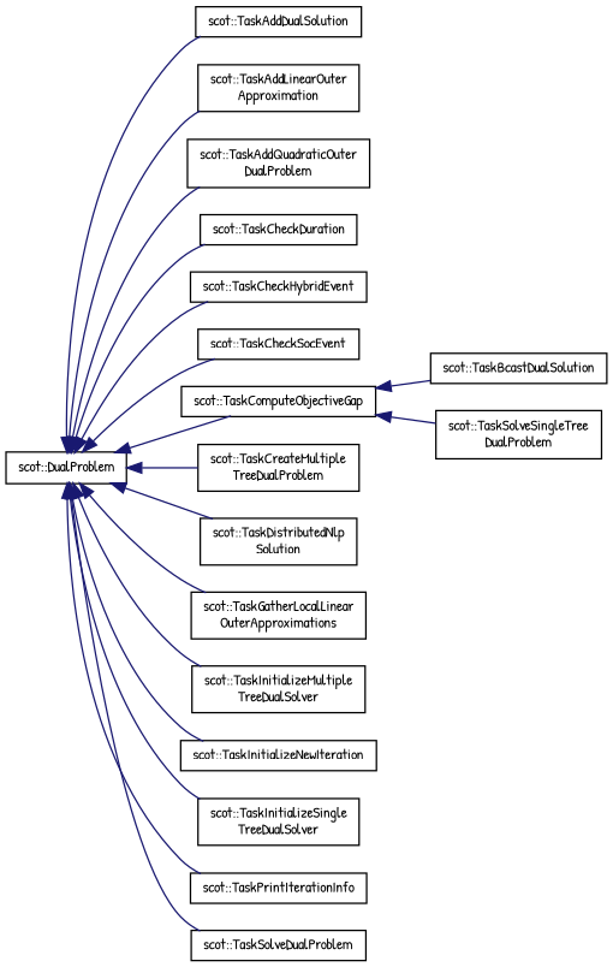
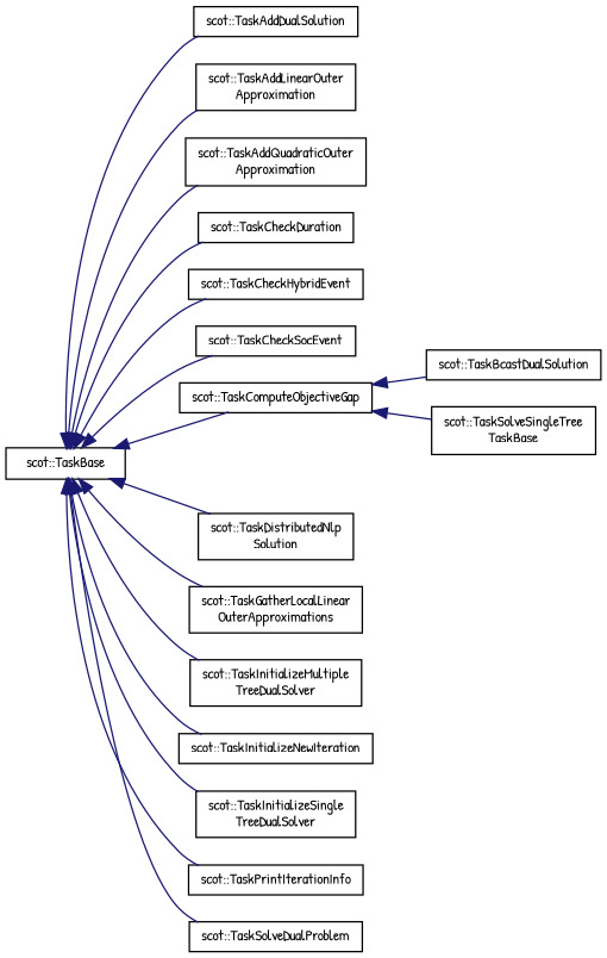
  digraph {
    fontname="Patrick Hand"
    rankdir=LR
    node [color=black fillcolor=white fontname="Patrick Hand" fontsize=10 shape=record style=filled]
    edge [color=midnightblue dir=back fontname="Patrick Hand" fontsize=10 labelfontname=Helvetica labelfontsize=10 style=solid]
-   n1 [height=0.2 label="scot::DualProblem" width=0.4]
+   n1 [height=0.2 label="scot::TaskBase" width=0.4]
    n2 [height=0.2 label="scot::TaskAddDualSolution" width=0.4]
    n3 [height=0.2 label="scot::TaskAddLinearOuter\lApproximation" width=0.4]
-   n4 [height=0.2 label="scot::TaskAddQuadraticOuter\lDualProblem" width=0.4]
+   n4 [height=0.2 label="scot::TaskAddQuadraticOuter\lApproximation" width=0.4]
    n5 [height=0.2 label="scot::TaskCheckDuration" width=0.4]
    n6 [height=0.2 label="scot::TaskCheckHybridEvent" width=0.4]
    n7 [height=0.2 label="scot::TaskCheckSocEvent" width=0.4]
    n8 [height=0.2 label="scot::TaskComputeObjectiveGap" width=0.4]
-   n9 [height=0.2 label="scot::TaskCreateMultiple\lTreeDualProblem" width=0.4]
    n10 [height=0.2 label="scot::TaskDistributedNlp\lSolution" width=0.4]
    n11 [height=0.2 label="scot::TaskGatherLocalLinear\lOuterApproximations" width=0.4]
    n12 [height=0.2 label="scot::TaskInitializeMultiple\lTreeDualSolver" width=0.4]
    n13 [height=0.2 label="scot::TaskInitializeNewIteration" width=0.4]
    n14 [height=0.2 label="scot::TaskInitializeSingle\lTreeDualSolver" width=0.4]
    n15 [height=0.2 label="scot::TaskPrintIterationInfo" width=0.4]
    n16 [height=0.2 label="scot::TaskSolveDualProblem" width=0.4]
    n17 [height=0.2 label="scot::TaskBcastDualSolution" width=0.4]
-   n18 [height=0.2 label="scot::TaskSolveSingleTree\lDualProblem" width=0.4]
+   n18 [height=0.2 label="scot::TaskSolveSingleTree\lTaskBase" width=0.4]
    n1 -> n2
    n1 -> n3
    n1 -> n4
    n1 -> n5
    n1 -> n6
    n1 -> n7
    n1 -> n8
-   n1 -> n9
    n1 -> n10
    n1 -> n11
    n1 -> n12
    n1 -> n13
    n1 -> n14
    n1 -> n15
    n1 -> n16
    n8 -> n17
    n8 -> n18
  }
